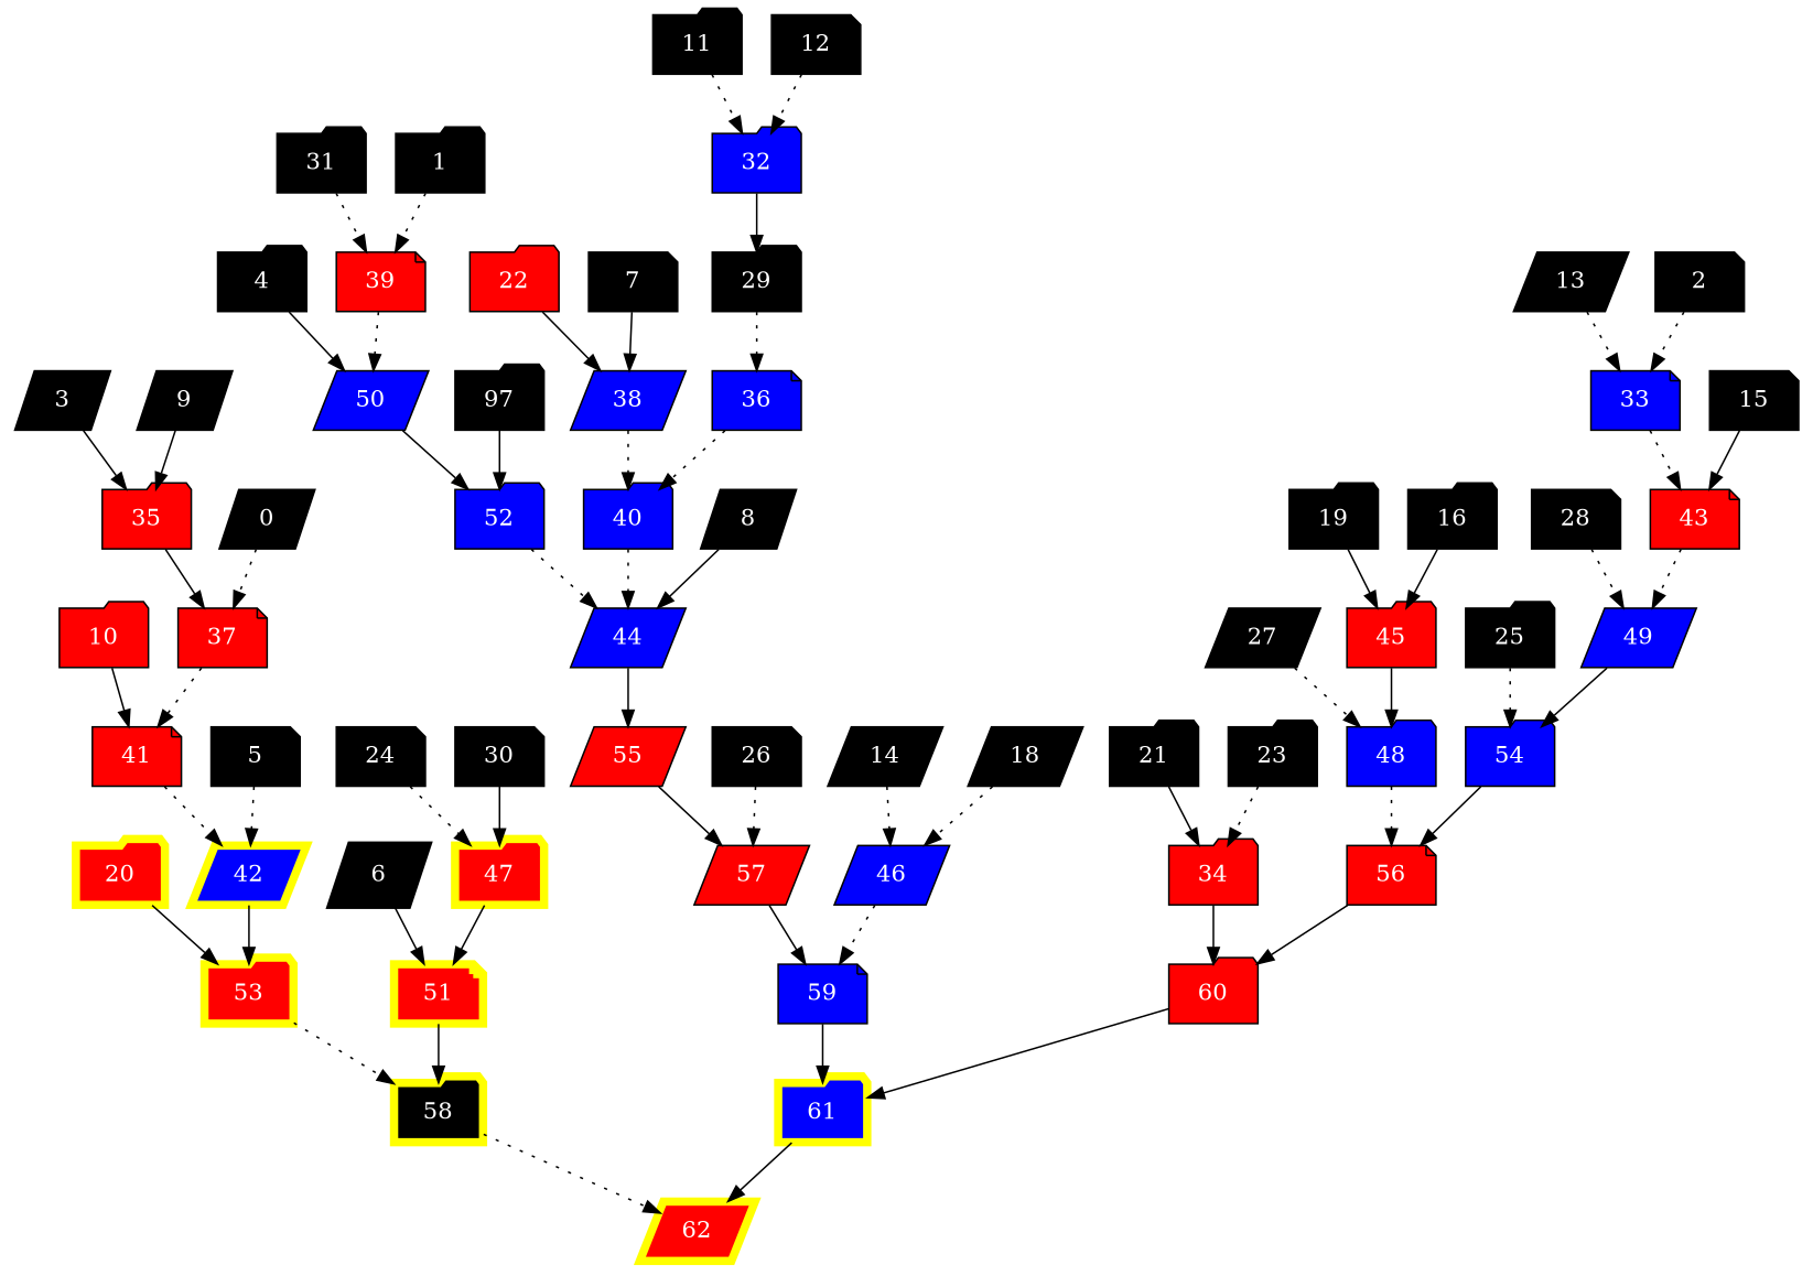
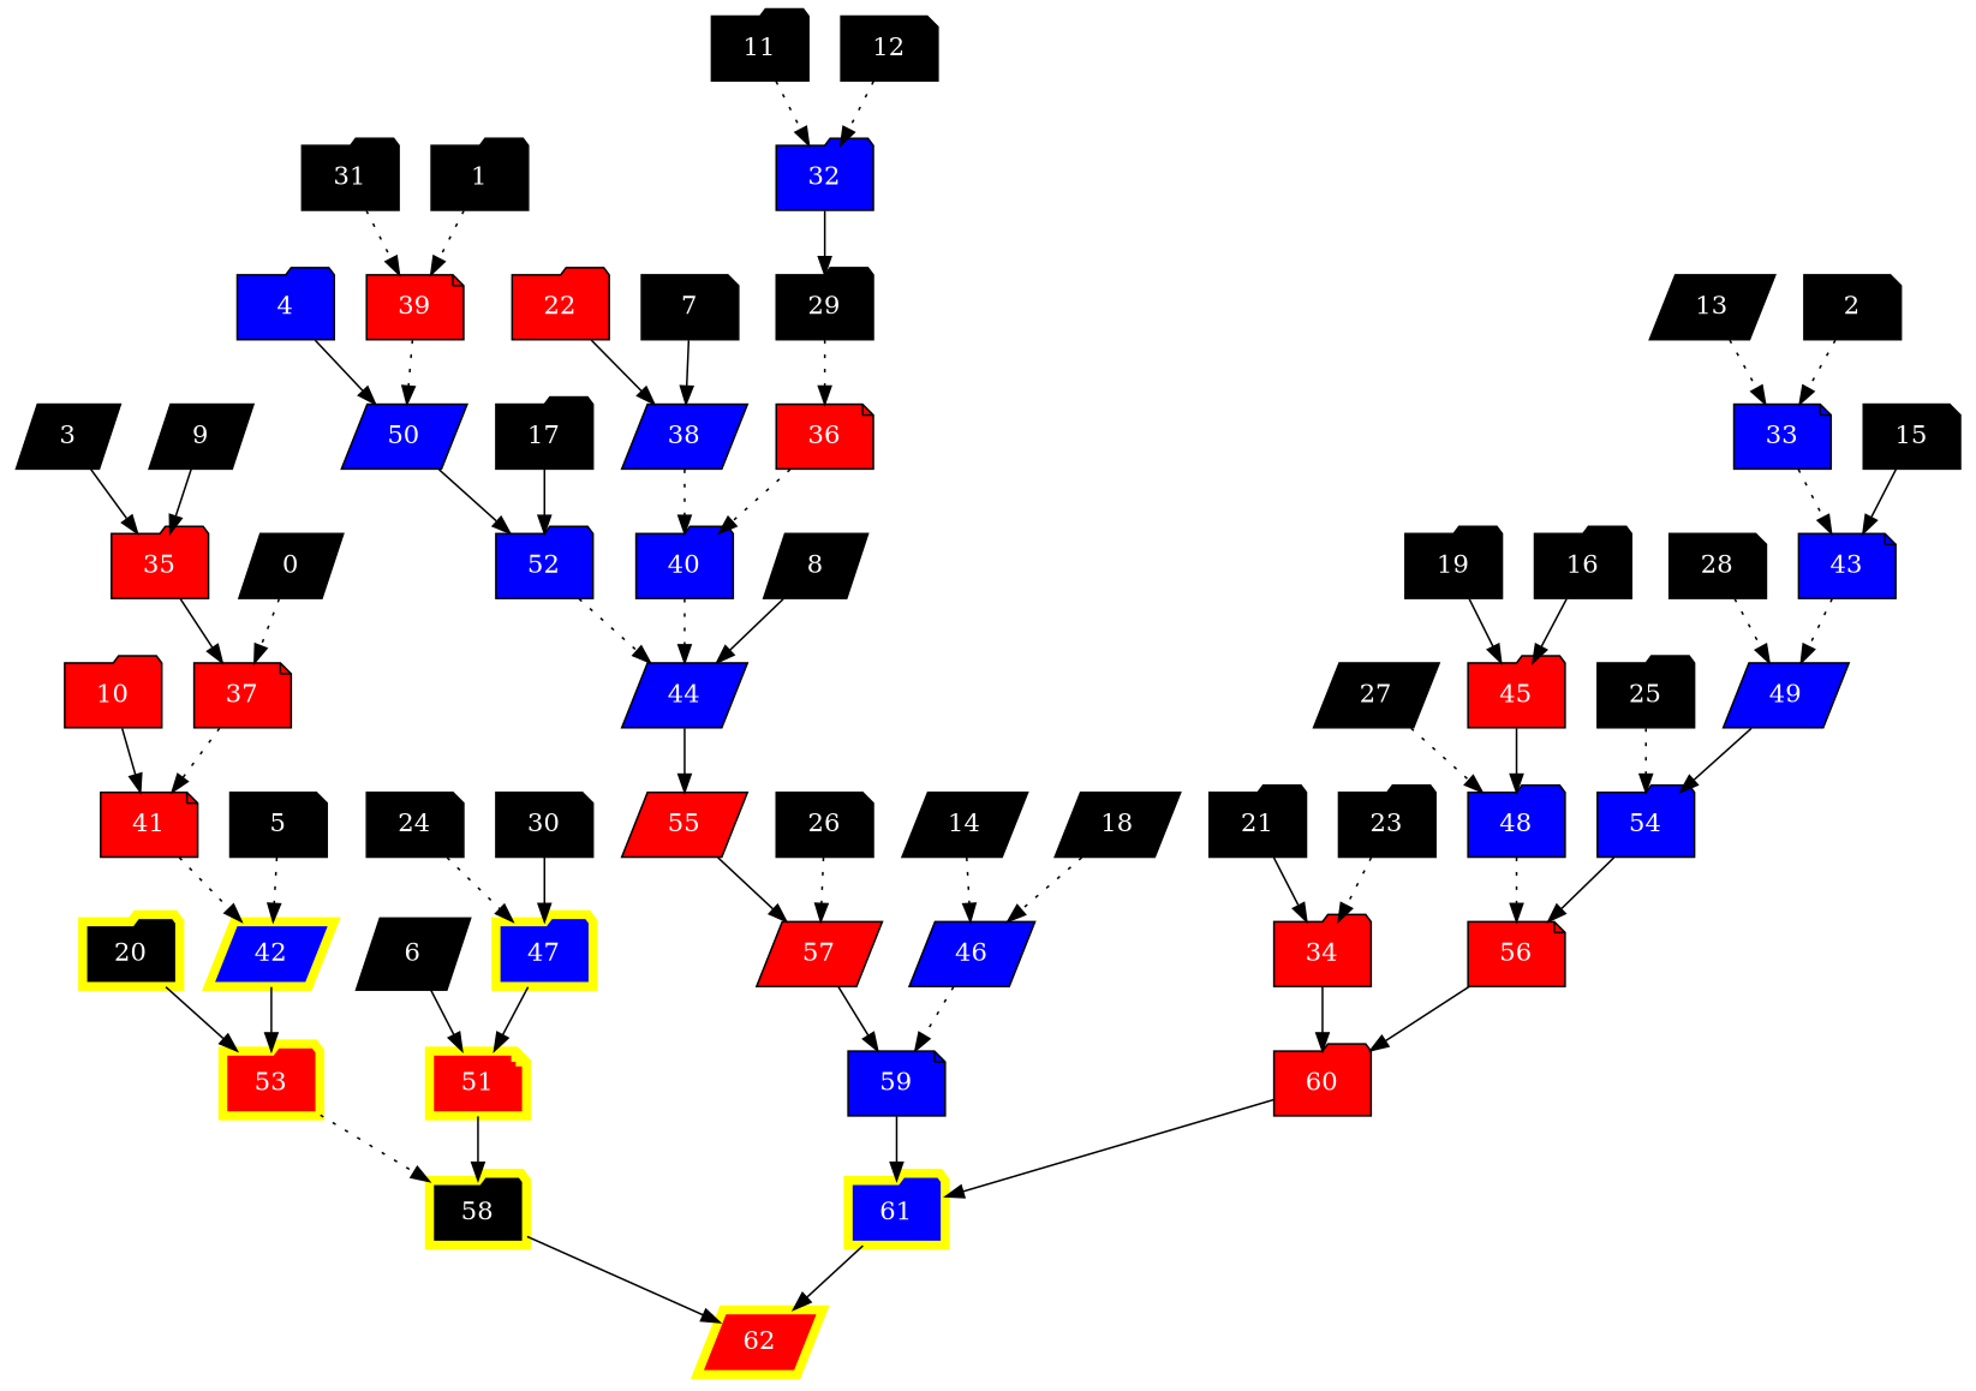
  digraph {
    node [fillcolor=black fontcolor=white shape=folder style=filled]
    edge [style=solid]
    0 [shape=parallelogram]
    37 [fillcolor=red shape=note]
    41 [fillcolor=red shape=note]
    39 [fillcolor=red shape=note]
    1
    50 [fillcolor=blue shape=parallelogram]
    2 [shape=note]
    33 [fillcolor=blue shape=note]
-   43 [fillcolor=red shape=note]
+   43 [fillcolor=blue shape=note]
    3 [shape=parallelogram]
    35 [fillcolor=red]
-   4
+   4 [fillcolor=blue]
    52 [fillcolor=blue]
    5 [shape=note]
    42 [color=yellow fillcolor=blue penwidth=5 shape=parallelogram]
    53 [color=yellow fillcolor=red penwidth=5]
    6 [color=black penwidth=5 shape=parallelogram]
    51 [color=yellow fillcolor=red penwidth=5 shape=note]
    58 [color=yellow penwidth=5]
    7 [shape=note]
    38 [fillcolor=blue shape=parallelogram]
    40 [fillcolor=blue]
    8 [shape=parallelogram]
    44 [fillcolor=blue shape=parallelogram]
    55 [fillcolor=red shape=parallelogram]
    9 [shape=parallelogram]
    10 [fillcolor=red]
    32 [fillcolor=blue]
    11
    29
    12 [shape=note]
    13 [shape=parallelogram]
    14 [shape=parallelogram]
    46 [fillcolor=blue shape=parallelogram]
    59 [fillcolor=blue shape=note]
    15 [shape=note]
    49 [fillcolor=blue shape=parallelogram]
    45 [fillcolor=red]
    16
    48 [fillcolor=blue]
-   17 [label=97]
+   17
    18 [shape=parallelogram]
    19
-   20 [color=yellow fillcolor=red penwidth=5]
+   20 [color=yellow penwidth=5]
    34 [fillcolor=red]
    21
    60 [fillcolor=red]
    22 [fillcolor=red]
    23
    24 [shape=note]
-   47 [color=yellow fillcolor=red penwidth=5]
+   47 [color=yellow fillcolor=blue penwidth=5]
    54 [fillcolor=blue]
    25
    56 [fillcolor=red shape=note]
    26 [shape=note]
    57 [fillcolor=red shape=parallelogram]
    27 [shape=parallelogram]
    28 [shape=note]
-   36 [fillcolor=blue shape=note]
+   36 [fillcolor=red shape=note]
    30 [shape=note]
    31
    61 [color=yellow fillcolor=blue penwidth=5]
    62 [color=yellow fillcolor=red penwidth=5 shape=parallelogram]
    0 -> 37 [style=dotted]
    37 -> 41 [style=dotted]
    41 -> 42 [style=dotted]
    39 -> 50 [style=dotted]
    1 -> 39 [style=dotted]
    50 -> 52
    2 -> 33 [style=dotted]
    33 -> 43 [style=dotted]
    43 -> 49 [style=dotted]
    3 -> 35
    35 -> 37
    4 -> 50
    52 -> 44 [style=dotted]
    5 -> 42 [style=dotted]
    42 -> 53
    53 -> 58 [style=dotted]
    6 -> 51
    51 -> 58
-   58 -> 62 [style=dotted]
+   58 -> 62
    7 -> 38
    38 -> 40 [style=dotted]
    40 -> 44 [style=dotted]
    8 -> 44
    44 -> 55
    55 -> 57
    9 -> 35
    10 -> 41
    32 -> 29
    11 -> 32 [style=dotted]
    29 -> 36 [style=dotted]
    12 -> 32 [style=dotted]
    13 -> 33 [style=dotted]
    14 -> 46 [style=dotted]
    46 -> 59 [style=dotted]
    59 -> 61
    15 -> 43
    49 -> 54
    45 -> 48
    16 -> 45
    48 -> 56 [style=dotted]
    17 -> 52
    18 -> 46 [style=dotted]
    19 -> 45
    20 -> 53
    34 -> 60
    21 -> 34
    60 -> 61
    22 -> 38
    23 -> 34 [style=dotted]
    24 -> 47 [style=dotted]
    47 -> 51
    54 -> 56
    25 -> 54 [style=dotted]
    56 -> 60
    26 -> 57 [style=dotted]
    57 -> 59
    27 -> 48 [style=dotted]
    28 -> 49 [style=dotted]
    36 -> 40 [style=dotted]
    30 -> 47
    31 -> 39 [style=dotted]
    61 -> 62
  }
